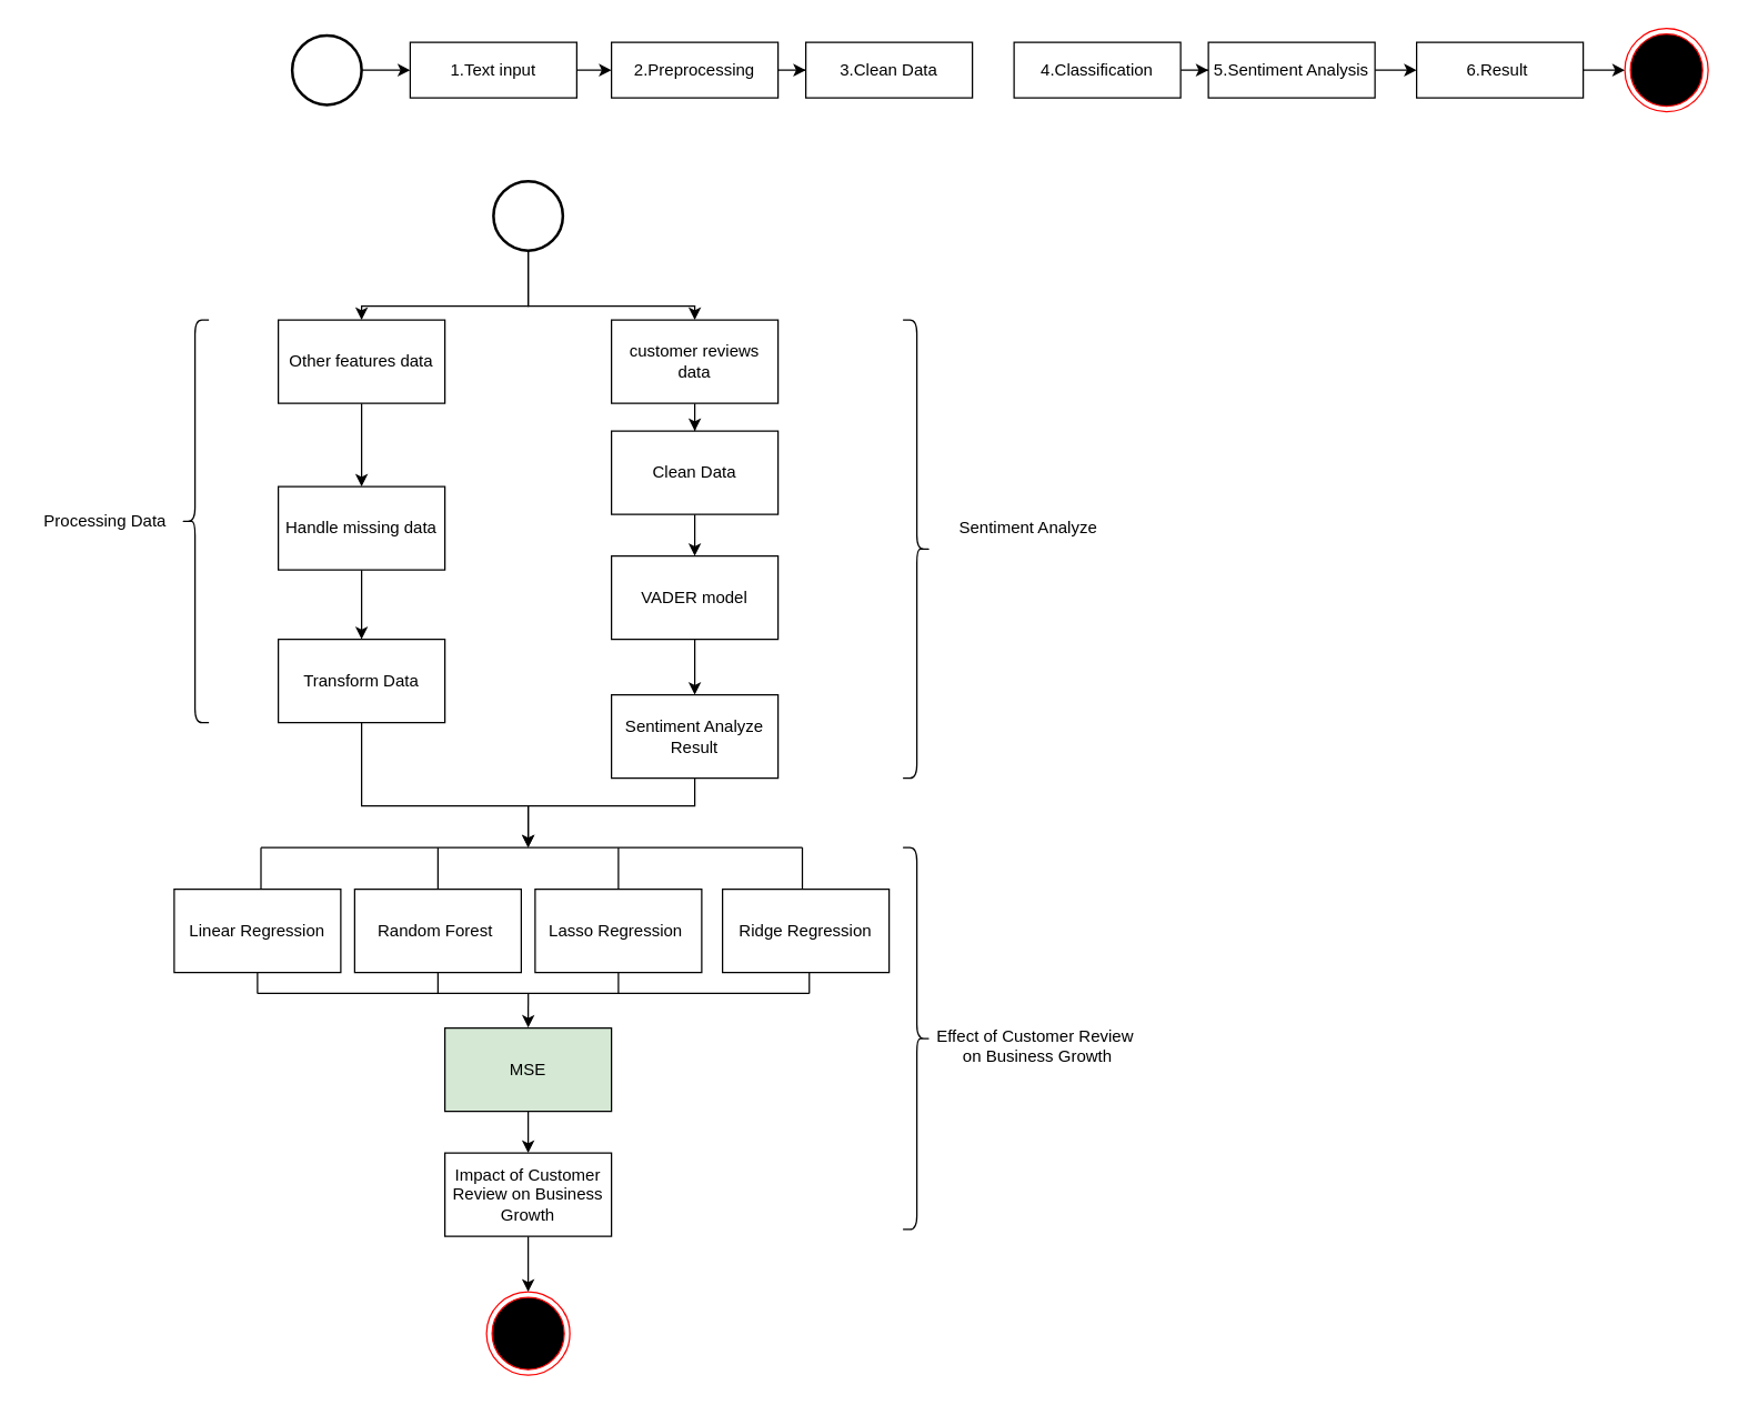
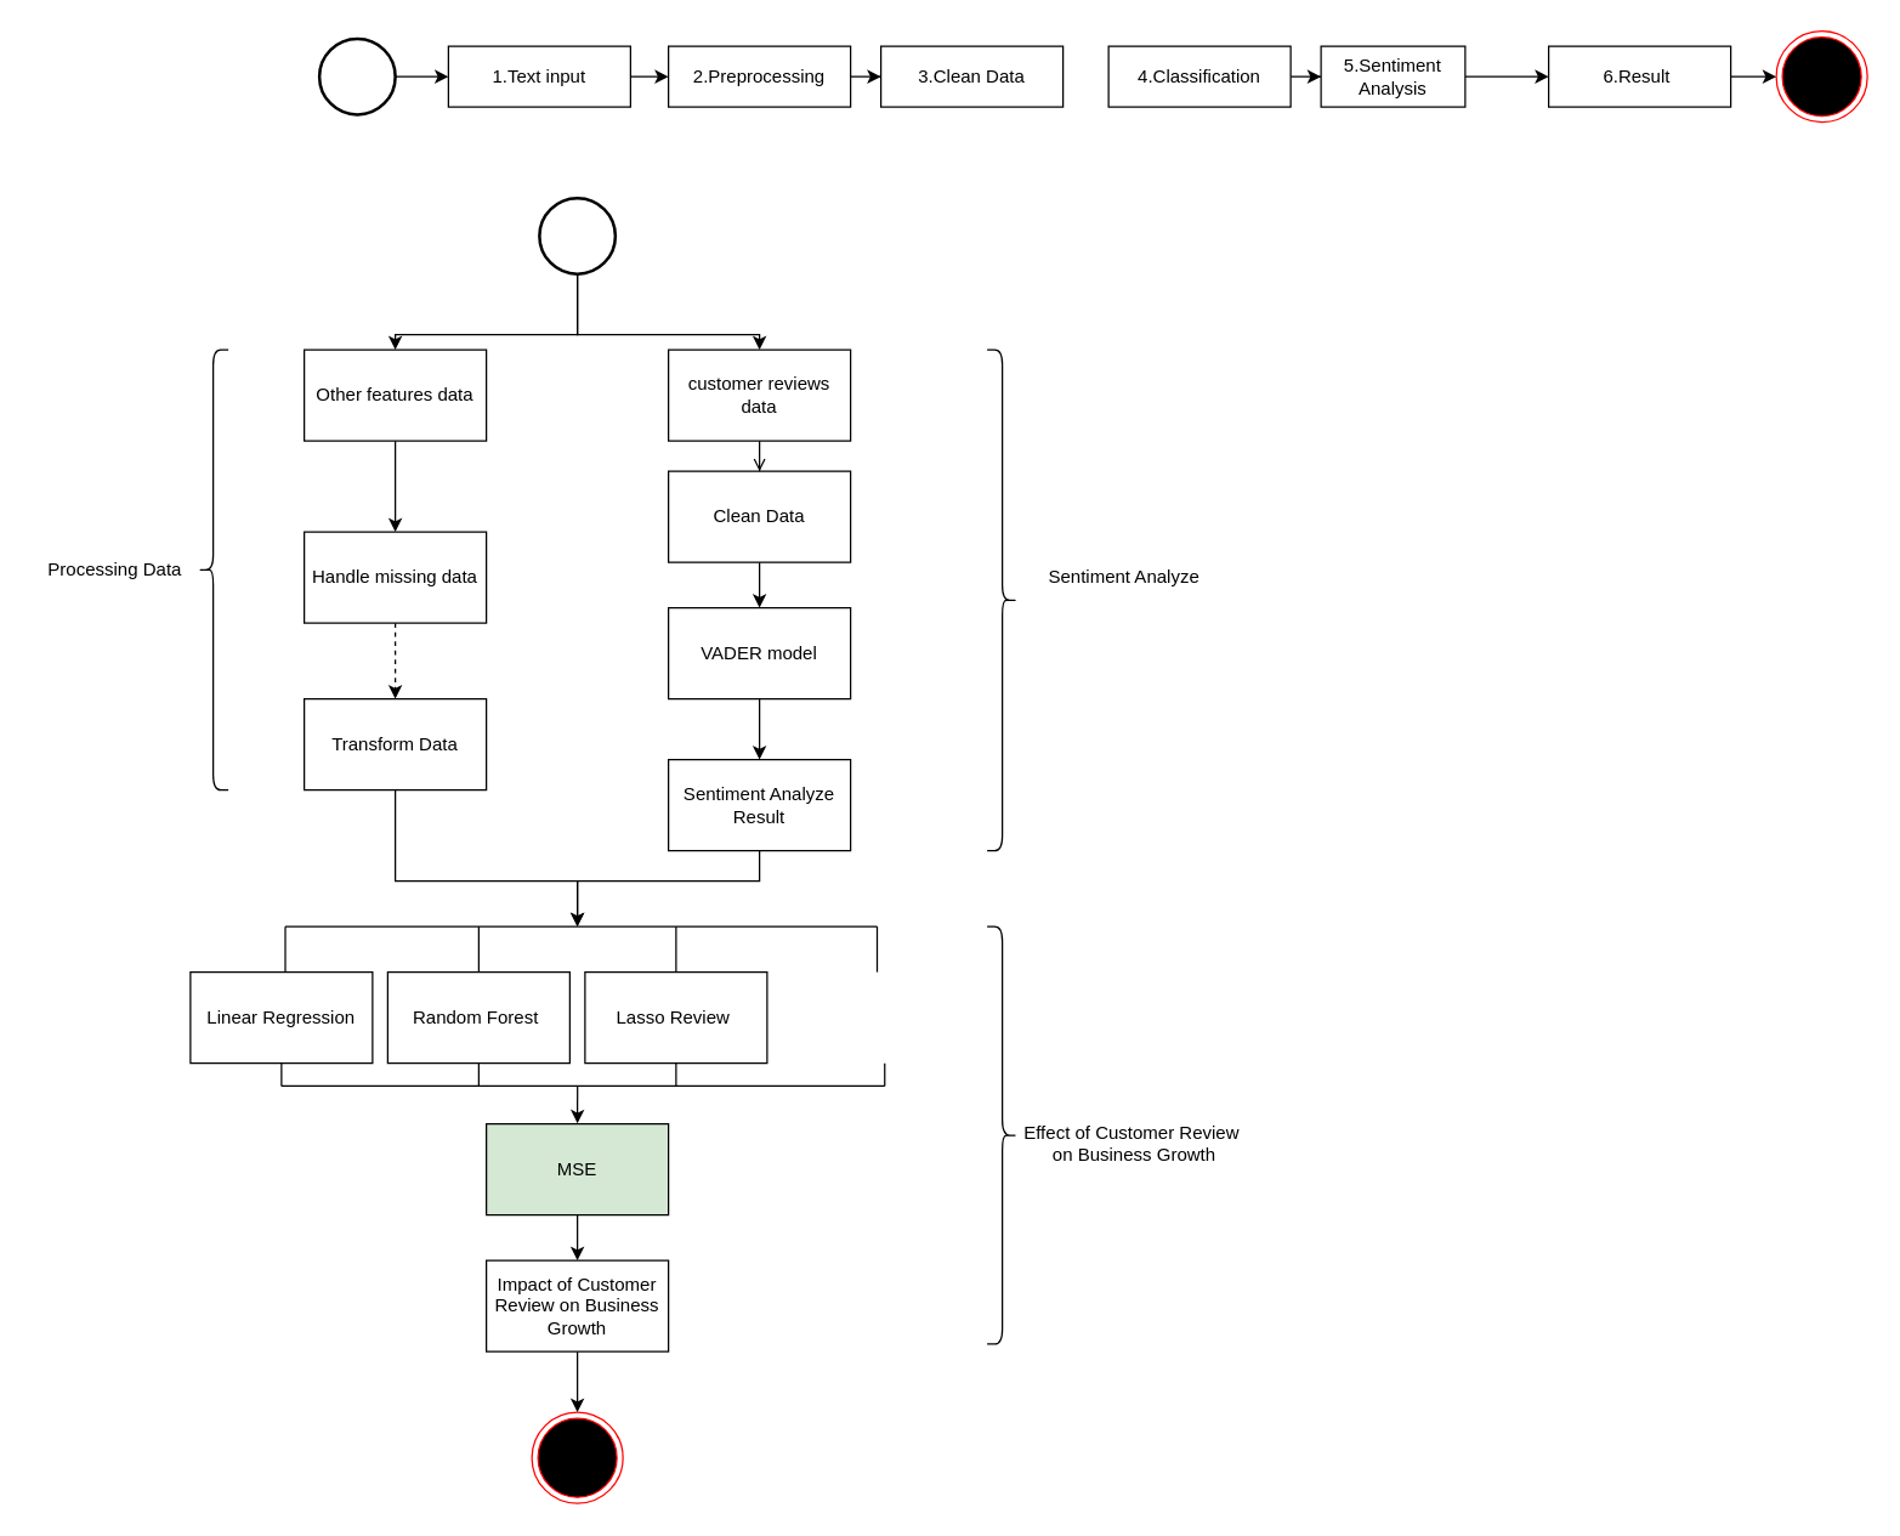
  <mxCell id="0" />
  <mxCell id="1" parent="0" />
  <mxCell id="2" style="edgeStyle=orthogonalEdgeStyle;rounded=0;orthogonalLoop=1;jettySize=auto;html=1;entryX=0.5;entryY=0;entryDx=0;entryDy=0;" edge="1" parent="1" source="4" target="6"><mxGeometry relative="1" as="geometry"><Array as="points"><mxPoint x="380" y="220" /><mxPoint x="260" y="220" /></Array></mxGeometry></mxCell>
  <mxCell id="3" style="edgeStyle=orthogonalEdgeStyle;rounded=0;orthogonalLoop=1;jettySize=auto;html=1;entryX=0.5;entryY=0;entryDx=0;entryDy=0;" edge="1" parent="1" source="4" target="8"><mxGeometry relative="1" as="geometry"><Array as="points"><mxPoint x="380" y="175" /><mxPoint x="380" y="220" /><mxPoint x="500" y="220" /></Array></mxGeometry></mxCell>
  <mxCell id="4" value="" style="strokeWidth=2;html=1;shape=mxgraph.flowchart.start_1;whiteSpace=wrap;" vertex="1" parent="1"><mxGeometry x="355" y="130" width="50" height="50" as="geometry" /></mxCell>
  <mxCell id="5" value="" style="edgeStyle=orthogonalEdgeStyle;rounded=0;orthogonalLoop=1;jettySize=auto;html=1;" edge="1" parent="1" source="6" target="16"><mxGeometry relative="1" as="geometry" /></mxCell>
  <mxCell id="6" value="Other features data" style="rounded=0;whiteSpace=wrap;html=1;" vertex="1" parent="1"><mxGeometry x="200" y="230" width="120" height="60" as="geometry" /></mxCell>
- <mxCell id="7" value="" style="edgeStyle=orthogonalEdgeStyle;rounded=0;orthogonalLoop=1;jettySize=auto;html=1;" edge="1" parent="1" source="8" target="10"><mxGeometry relative="1" as="geometry" /></mxCell>
+ <mxCell id="7" value="" style="edgeStyle=orthogonalEdgeStyle;rounded=0;orthogonalLoop=1;jettySize=auto;html=1;endArrow=open;" edge="1" parent="1" source="8" target="10"><mxGeometry relative="1" as="geometry" /></mxCell>
  <mxCell id="8" value="customer reviews data" style="rounded=0;whiteSpace=wrap;html=1;" vertex="1" parent="1"><mxGeometry x="440" y="230" width="120" height="60" as="geometry" /></mxCell>
  <mxCell id="9" value="" style="edgeStyle=orthogonalEdgeStyle;rounded=0;orthogonalLoop=1;jettySize=auto;html=1;" edge="1" parent="1" source="10" target="12"><mxGeometry relative="1" as="geometry" /></mxCell>
  <mxCell id="10" value="Clean Data" style="rounded=0;whiteSpace=wrap;html=1;" vertex="1" parent="1"><mxGeometry x="440" y="310" width="120" height="60" as="geometry" /></mxCell>
  <mxCell id="11" value="" style="edgeStyle=orthogonalEdgeStyle;rounded=0;orthogonalLoop=1;jettySize=auto;html=1;" edge="1" parent="1" source="12" target="14"><mxGeometry relative="1" as="geometry" /></mxCell>
  <mxCell id="12" value="VADER model" style="rounded=0;whiteSpace=wrap;html=1;" vertex="1" parent="1"><mxGeometry x="440" y="400" width="120" height="60" as="geometry" /></mxCell>
  <mxCell id="13" style="edgeStyle=orthogonalEdgeStyle;rounded=0;orthogonalLoop=1;jettySize=auto;html=1;" edge="1" parent="1" source="14"><mxGeometry relative="1" as="geometry"><mxPoint x="380" y="610" as="targetPoint" /><Array as="points"><mxPoint x="500" y="580" /><mxPoint x="380" y="580" /></Array></mxGeometry></mxCell>
  <mxCell id="14" value="Sentiment Analyze Result" style="rounded=0;whiteSpace=wrap;html=1;" vertex="1" parent="1"><mxGeometry x="440" y="500" width="120" height="60" as="geometry" /></mxCell>
- <mxCell id="15" value="" style="edgeStyle=orthogonalEdgeStyle;rounded=0;orthogonalLoop=1;jettySize=auto;html=1;" edge="1" parent="1" source="16" target="26"><mxGeometry relative="1" as="geometry" /></mxCell>
+ <mxCell id="15" value="" style="edgeStyle=orthogonalEdgeStyle;rounded=0;orthogonalLoop=1;jettySize=auto;html=1;dashed=1;" edge="1" parent="1" source="16" target="26"><mxGeometry relative="1" as="geometry" /></mxCell>
  <mxCell id="16" value="Handle missing data" style="rounded=0;whiteSpace=wrap;html=1;" vertex="1" parent="1"><mxGeometry x="200" y="350" width="120" height="60" as="geometry" /></mxCell>
  <mxCell id="17" value="Random Forest&amp;nbsp;" style="rounded=0;whiteSpace=wrap;html=1;" vertex="1" parent="1"><mxGeometry x="255" y="640" width="120" height="60" as="geometry" /></mxCell>
  <mxCell id="18" value="" style="edgeStyle=orthogonalEdgeStyle;rounded=0;orthogonalLoop=1;jettySize=auto;html=1;" edge="1" parent="1" source="19" target="30"><mxGeometry relative="1" as="geometry" /></mxCell>
  <mxCell id="19" value="MSE" style="rounded=0;whiteSpace=wrap;html=1;fillColor=#d5e8d4;" vertex="1" parent="1"><mxGeometry x="320" y="740" width="120" height="60" as="geometry" /></mxCell>
  <mxCell id="20" value="" style="ellipse;html=1;shape=endState;fillColor=#000000;strokeColor=#ff0000;" vertex="1" parent="1"><mxGeometry x="350" y="930" width="60" height="60" as="geometry" /></mxCell>
  <mxCell id="21" value="" style="shape=curlyBracket;whiteSpace=wrap;html=1;rounded=1;flipH=1;labelPosition=right;verticalLabelPosition=middle;align=left;verticalAlign=middle;" vertex="1" parent="1"><mxGeometry x="650" y="230" width="20" height="330" as="geometry" /></mxCell>
  <mxCell id="22" value="Sentiment Analyze" style="text;html=1;align=center;verticalAlign=middle;resizable=0;points=[];autosize=1;strokeColor=none;fillColor=none;" vertex="1" parent="1"><mxGeometry x="680" y="365" width="120" height="30" as="geometry" /></mxCell>
  <mxCell id="23" value="" style="shape=curlyBracket;whiteSpace=wrap;html=1;rounded=1;flipH=1;labelPosition=right;verticalLabelPosition=middle;align=left;verticalAlign=middle;" vertex="1" parent="1"><mxGeometry x="650" y="610" width="20" height="275" as="geometry" /></mxCell>
  <mxCell id="24" value="Effect of&amp;nbsp;&lt;span style=&quot;background-color: initial;&quot;&gt;Customer Review&lt;/span&gt;&lt;div&gt;&lt;span style=&quot;background-color: initial;&quot;&gt;&amp;nbsp;&lt;/span&gt;&lt;span style=&quot;background-color: initial;&quot;&gt;on Business Growth&lt;/span&gt;&lt;/div&gt;" style="text;html=1;align=center;verticalAlign=middle;resizable=0;points=[];autosize=1;strokeColor=none;fillColor=none;" vertex="1" parent="1"><mxGeometry x="660" y="732.5" width="170" height="40" as="geometry" /></mxCell>
  <mxCell id="25" style="edgeStyle=orthogonalEdgeStyle;rounded=0;orthogonalLoop=1;jettySize=auto;html=1;" edge="1" parent="1" source="26"><mxGeometry relative="1" as="geometry"><mxPoint x="380" y="610" as="targetPoint" /><Array as="points"><mxPoint x="260" y="580" /><mxPoint x="380" y="580" /></Array></mxGeometry></mxCell>
  <mxCell id="26" value="Transform Data" style="rounded=0;whiteSpace=wrap;html=1;" vertex="1" parent="1"><mxGeometry x="200" y="460" width="120" height="60" as="geometry" /></mxCell>
  <mxCell id="27" value="Linear Regression" style="rounded=0;whiteSpace=wrap;html=1;" vertex="1" parent="1"><mxGeometry x="125" y="640" width="120" height="60" as="geometry" /></mxCell>
- <mxCell id="28" value="Lasso Regression&amp;nbsp;" style="rounded=0;whiteSpace=wrap;html=1;" vertex="1" parent="1"><mxGeometry x="385" y="640" width="120" height="60" as="geometry" /></mxCell>
+ <mxCell id="28" value="Lasso Review&amp;nbsp;" style="rounded=0;whiteSpace=wrap;html=1;" vertex="1" parent="1"><mxGeometry x="385" y="640" width="120" height="60" as="geometry" /></mxCell>
  <mxCell id="29" value="" style="edgeStyle=orthogonalEdgeStyle;rounded=0;orthogonalLoop=1;jettySize=auto;html=1;" edge="1" parent="1" source="30" target="20"><mxGeometry relative="1" as="geometry" /></mxCell>
  <mxCell id="30" value="Impact of Customer Review on Business Growth" style="rounded=0;whiteSpace=wrap;html=1;" vertex="1" parent="1"><mxGeometry x="320" y="830" width="120" height="60" as="geometry" /></mxCell>
  <mxCell id="31" value="" style="endArrow=none;html=1;rounded=0;entryX=0;entryY=0.5;entryDx=0;entryDy=0;entryPerimeter=0;exitX=0;exitY=0.5;exitDx=0;exitDy=0;exitPerimeter=0;" edge="1" parent="1" target="34" source="32"><mxGeometry relative="1" as="geometry"><mxPoint x="250" y="610" as="sourcePoint" /><mxPoint x="510" y="610" as="targetPoint" /></mxGeometry></mxCell>
  <mxCell id="32" value="" style="line;strokeWidth=1;direction=south;html=1;" vertex="1" parent="1"><mxGeometry x="120" y="610" width="135" height="30" as="geometry" /></mxCell>
  <mxCell id="33" value="" style="line;strokeWidth=1;direction=south;html=1;" vertex="1" parent="1"><mxGeometry x="310" y="610" width="10" height="30" as="geometry" /></mxCell>
  <mxCell id="34" value="" style="line;strokeWidth=1;direction=south;html=1;" vertex="1" parent="1"><mxGeometry x="505" y="610" width="145" height="30" as="geometry" /></mxCell>
  <mxCell id="35" value="" style="endArrow=none;html=1;rounded=0;entryX=1;entryY=0.5;entryDx=0;entryDy=0;entryPerimeter=0;exitX=1;exitY=0.5;exitDx=0;exitDy=0;exitPerimeter=0;" edge="1" parent="1" target="38" source="36"><mxGeometry relative="1" as="geometry"><mxPoint x="245" y="715" as="sourcePoint" /><mxPoint x="505" y="715" as="targetPoint" /></mxGeometry></mxCell>
  <mxCell id="36" value="" style="line;strokeWidth=1;direction=south;html=1;" vertex="1" parent="1"><mxGeometry x="120" y="700" width="130" height="15" as="geometry" /></mxCell>
  <mxCell id="37" value="" style="line;strokeWidth=1;direction=south;html=1;" vertex="1" parent="1"><mxGeometry x="440" y="700" width="10" height="15" as="geometry" /></mxCell>
  <mxCell id="38" value="" style="line;strokeWidth=1;direction=south;html=1;" vertex="1" parent="1"><mxGeometry x="505" y="700" width="155" height="15" as="geometry" /></mxCell>
  <mxCell id="39" value="" style="edgeStyle=orthogonalEdgeStyle;rounded=0;orthogonalLoop=1;jettySize=auto;html=1;entryX=0.5;entryY=-0.006;entryDx=0;entryDy=0;entryPerimeter=0;" edge="1" parent="1" target="19"><mxGeometry relative="1" as="geometry"><mxPoint x="380.05" y="715" as="sourcePoint" /><mxPoint x="379.95" y="735" as="targetPoint" /></mxGeometry></mxCell>
  <mxCell id="40" value="" style="shape=curlyBracket;whiteSpace=wrap;html=1;rounded=1;labelPosition=left;verticalLabelPosition=middle;align=right;verticalAlign=middle;" vertex="1" parent="1"><mxGeometry x="130" y="230" width="20" height="290" as="geometry" /></mxCell>
  <mxCell id="41" value="Processing Data" style="text;html=1;align=center;verticalAlign=middle;resizable=0;points=[];autosize=1;strokeColor=none;fillColor=none;" vertex="1" parent="1"><mxGeometry x="20" y="360" width="110" height="30" as="geometry" /></mxCell>
- <mxCell id="42" value="Ridge Regression" style="rounded=0;whiteSpace=wrap;html=1;" vertex="1" parent="1"><mxGeometry x="520" y="640" width="120" height="60" as="geometry" /></mxCell>
  <mxCell id="43" value="" style="line;strokeWidth=1;direction=south;html=1;" vertex="1" parent="1"><mxGeometry x="310" y="700" width="10" height="15" as="geometry" /></mxCell>
  <mxCell id="44" value="" style="line;strokeWidth=1;direction=south;html=1;" vertex="1" parent="1"><mxGeometry x="440" y="610" width="10" height="30" as="geometry" /></mxCell>
  <mxCell id="45" value="" style="ellipse;html=1;shape=endState;fillColor=#000000;strokeColor=#ff0000;" vertex="1" parent="1"><mxGeometry x="1170" y="20" width="60" height="60" as="geometry" /></mxCell>
  <mxCell id="46" value="" style="edgeStyle=orthogonalEdgeStyle;rounded=0;orthogonalLoop=1;jettySize=auto;html=1;" edge="1" parent="1" source="47" target="49"><mxGeometry relative="1" as="geometry" /></mxCell>
  <mxCell id="47" value="1.Text input" style="rounded=0;whiteSpace=wrap;html=1;" vertex="1" parent="1"><mxGeometry x="295" y="30" width="120" height="40" as="geometry" /></mxCell>
  <mxCell id="48" value="" style="edgeStyle=orthogonalEdgeStyle;rounded=0;orthogonalLoop=1;jettySize=auto;html=1;" edge="1" parent="1" source="49" target="50"><mxGeometry relative="1" as="geometry" /></mxCell>
  <mxCell id="49" value="2.Preprocessing" style="rounded=0;whiteSpace=wrap;html=1;" vertex="1" parent="1"><mxGeometry x="440" y="30" width="120" height="40" as="geometry" /></mxCell>
  <mxCell id="50" value="3.Clean Data" style="rounded=0;whiteSpace=wrap;html=1;" vertex="1" parent="1"><mxGeometry x="580" y="30" width="120" height="40" as="geometry" /></mxCell>
  <mxCell id="51" value="" style="edgeStyle=orthogonalEdgeStyle;rounded=0;orthogonalLoop=1;jettySize=auto;html=1;" edge="1" parent="1" source="52" target="54"><mxGeometry relative="1" as="geometry" /></mxCell>
  <mxCell id="52" value="4.Classification" style="rounded=0;whiteSpace=wrap;html=1;" vertex="1" parent="1"><mxGeometry x="730" y="30" width="120" height="40" as="geometry" /></mxCell>
  <mxCell id="53" value="" style="edgeStyle=orthogonalEdgeStyle;rounded=0;orthogonalLoop=1;jettySize=auto;html=1;" edge="1" parent="1" source="54" target="56"><mxGeometry relative="1" as="geometry" /></mxCell>
- <mxCell id="54" value="5.Sentiment Analysis" style="rounded=0;whiteSpace=wrap;html=1;" vertex="1" parent="1"><mxGeometry x="870" y="30" width="120" height="40" as="geometry" /></mxCell>
+ <mxCell id="54" value="5.Sentiment Analysis" style="rounded=0;whiteSpace=wrap;html=1;" vertex="1" parent="1"><mxGeometry x="870" y="30" width="95" height="40" as="geometry" /></mxCell>
  <mxCell id="55" value="" style="edgeStyle=orthogonalEdgeStyle;rounded=0;orthogonalLoop=1;jettySize=auto;html=1;" edge="1" parent="1" source="56" target="45"><mxGeometry relative="1" as="geometry" /></mxCell>
  <mxCell id="56" value="6.Result&amp;nbsp;" style="rounded=0;whiteSpace=wrap;html=1;" vertex="1" parent="1"><mxGeometry x="1020" y="30" width="120" height="40" as="geometry" /></mxCell>
  <mxCell id="57" style="edgeStyle=orthogonalEdgeStyle;rounded=0;orthogonalLoop=1;jettySize=auto;html=1;entryX=0;entryY=0.5;entryDx=0;entryDy=0;" edge="1" parent="1" source="58" target="47"><mxGeometry relative="1" as="geometry" /></mxCell>
  <mxCell id="58" value="" style="strokeWidth=2;html=1;shape=mxgraph.flowchart.start_1;whiteSpace=wrap;" vertex="1" parent="1"><mxGeometry x="210" y="25" width="50" height="50" as="geometry" /></mxCell>
